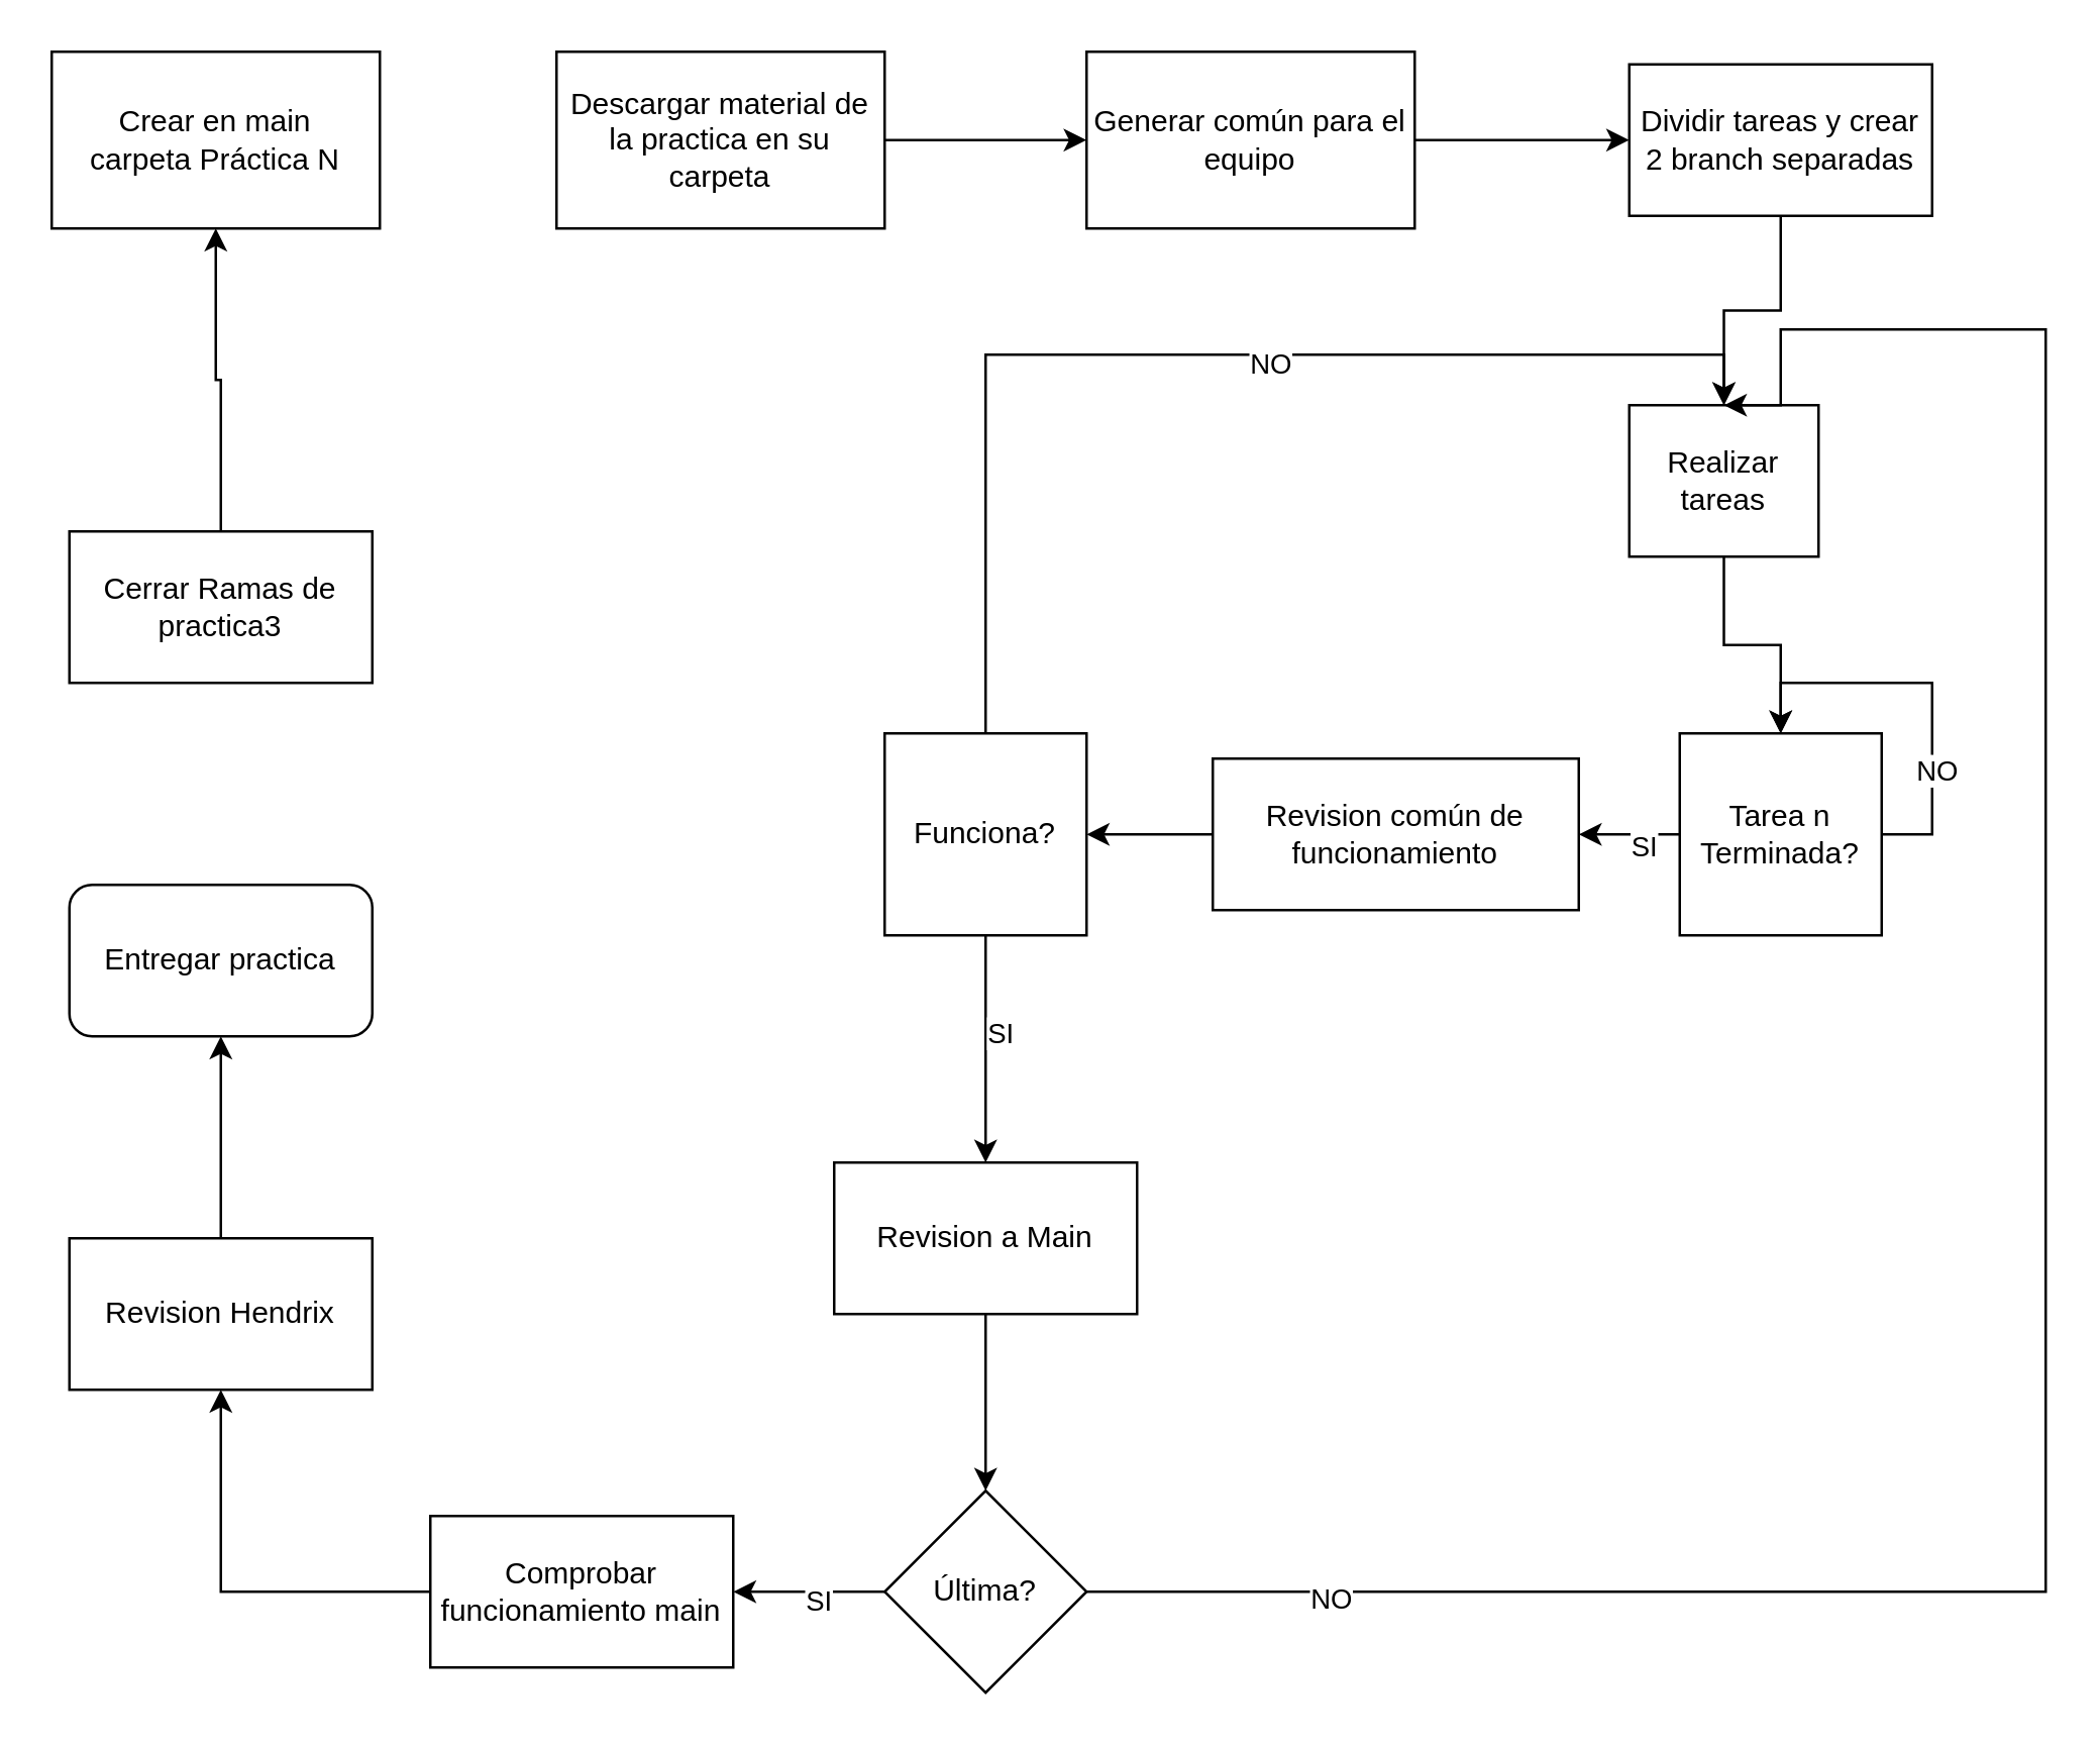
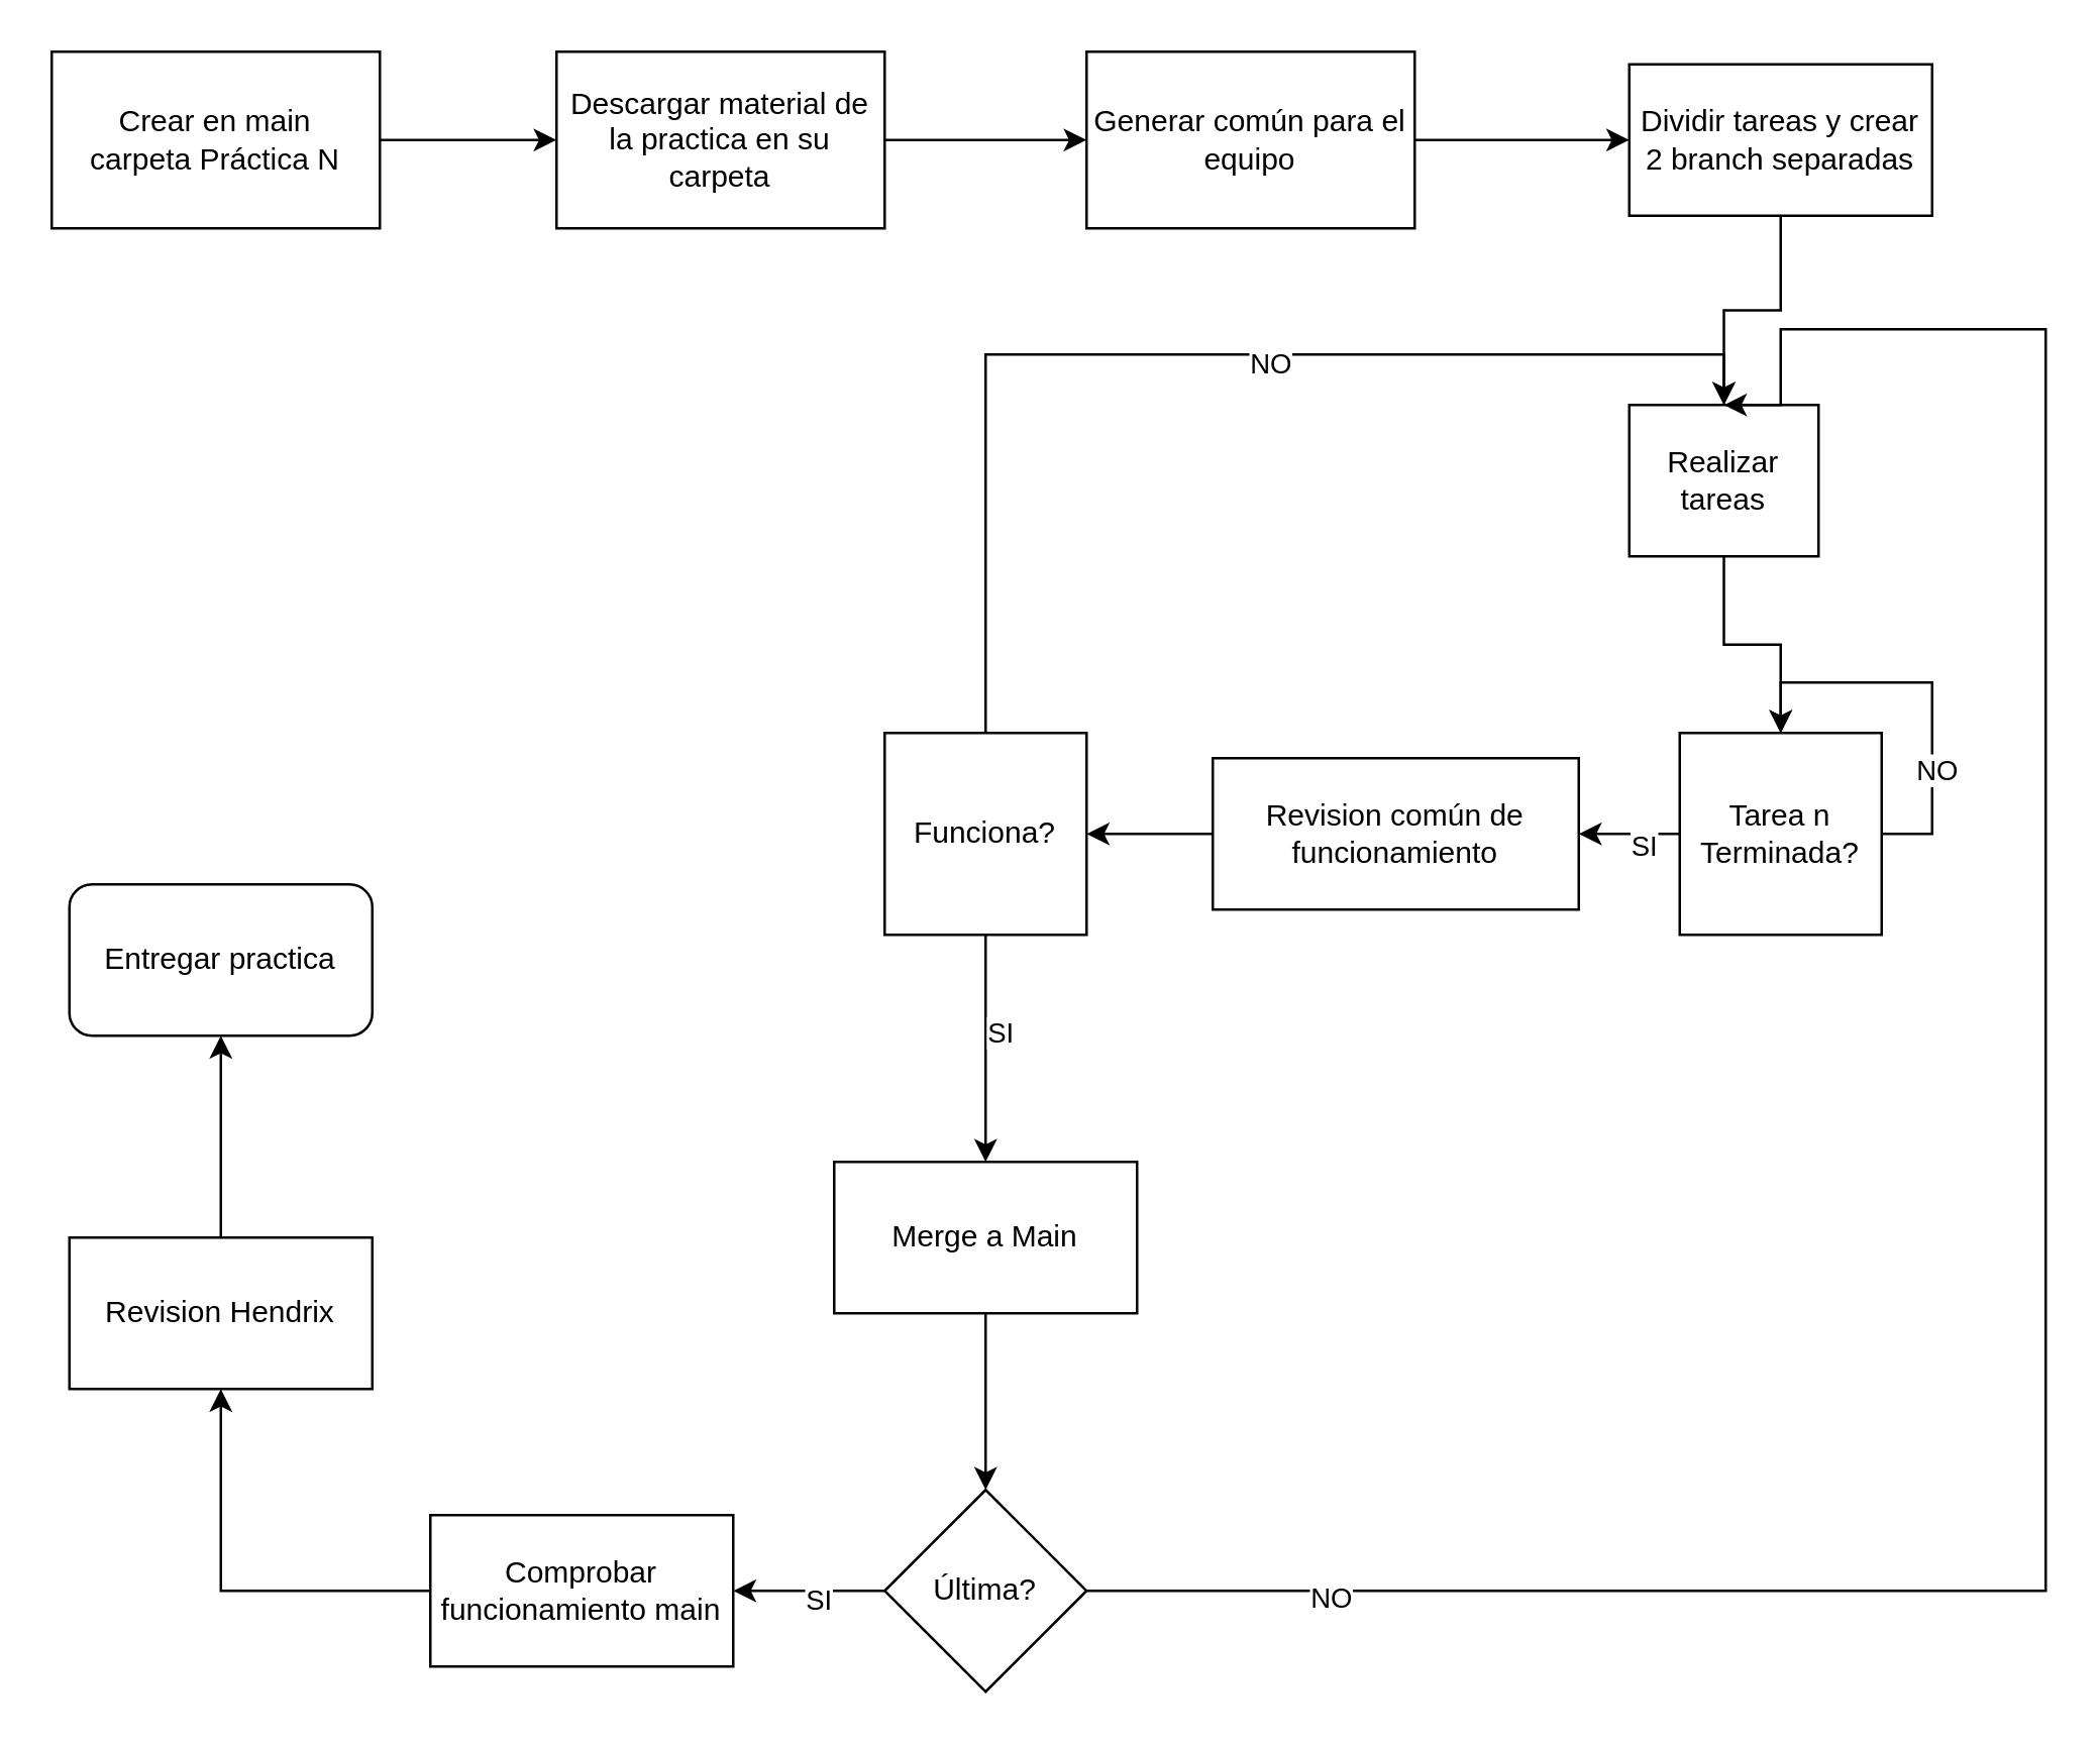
  <mxCell id="0" />
  <mxCell id="1" parent="0" />
+ <mxCell id="2" value="" style="edgeStyle=orthogonalEdgeStyle;rounded=0;orthogonalLoop=1;jettySize=auto;html=1;" parent="1" source="3" target="5" edge="1"><mxGeometry relative="1" as="geometry" /></mxCell>
  <mxCell id="3" value="&lt;div&gt;Crear en main&lt;/div&gt;&lt;div&gt;carpeta Práctica N&lt;br&gt;&lt;/div&gt;" style="rounded=0;whiteSpace=wrap;html=1;" parent="1" vertex="1"><mxGeometry x="20" y="20" width="130" height="70" as="geometry" /></mxCell>
  <mxCell id="4" value="" style="edgeStyle=orthogonalEdgeStyle;rounded=0;orthogonalLoop=1;jettySize=auto;html=1;" parent="1" source="5" target="7" edge="1"><mxGeometry relative="1" as="geometry" /></mxCell>
  <mxCell id="5" value="Descargar material de la practica en su carpeta " style="whiteSpace=wrap;html=1;rounded=0;" parent="1" vertex="1"><mxGeometry x="220" y="20" width="130" height="70" as="geometry" /></mxCell>
  <mxCell id="6" value="" style="edgeStyle=orthogonalEdgeStyle;rounded=0;orthogonalLoop=1;jettySize=auto;html=1;" parent="1" source="7" target="9" edge="1"><mxGeometry relative="1" as="geometry" /></mxCell>
  <mxCell id="7" value="Generar común para el equipo" style="whiteSpace=wrap;html=1;rounded=0;" parent="1" vertex="1"><mxGeometry x="430" y="20" width="130" height="70" as="geometry" /></mxCell>
  <mxCell id="8" value="" style="edgeStyle=orthogonalEdgeStyle;rounded=0;orthogonalLoop=1;jettySize=auto;html=1;" parent="1" source="9" target="11" edge="1"><mxGeometry relative="1" as="geometry" /></mxCell>
  <mxCell id="9" value="Dividir tareas y crear 2 branch separadas" style="whiteSpace=wrap;html=1;rounded=0;" parent="1" vertex="1"><mxGeometry x="645" y="25" width="120" height="60" as="geometry" /></mxCell>
  <mxCell id="10" value="" style="edgeStyle=orthogonalEdgeStyle;rounded=0;orthogonalLoop=1;jettySize=auto;html=1;" parent="1" source="11" target="14" edge="1"><mxGeometry relative="1" as="geometry" /></mxCell>
  <mxCell id="11" value="Realizar tareas" style="whiteSpace=wrap;html=1;rounded=0;" parent="1" vertex="1"><mxGeometry x="645" y="160" width="75" height="60" as="geometry" /></mxCell>
  <mxCell id="12" value="" style="edgeStyle=orthogonalEdgeStyle;rounded=0;orthogonalLoop=1;jettySize=auto;html=1;" parent="1" source="14" target="18" edge="1"><mxGeometry relative="1" as="geometry"><mxPoint x="605" y="330" as="targetPoint" /></mxGeometry></mxCell>
  <mxCell id="13" value="SI" style="edgeLabel;html=1;align=center;verticalAlign=middle;resizable=0;points=[];" parent="12" vertex="1" connectable="0"><mxGeometry x="-0.267" y="4" relative="1" as="geometry"><mxPoint as="offset" /></mxGeometry></mxCell>
  <mxCell id="14" value="&lt;div&gt;Tarea n&lt;/div&gt;&lt;div&gt;Terminada?&lt;br&gt;&lt;/div&gt;" style="whiteSpace=wrap;html=1;rounded=0;" parent="1" vertex="1"><mxGeometry x="665" y="290" width="80" height="80" as="geometry" /></mxCell>
  <mxCell id="15" style="edgeStyle=orthogonalEdgeStyle;rounded=0;orthogonalLoop=1;jettySize=auto;html=1;exitX=1;exitY=0.5;exitDx=0;exitDy=0;entryX=0.5;entryY=0;entryDx=0;entryDy=0;" parent="1" source="14" target="14" edge="1"><mxGeometry relative="1" as="geometry"><Array as="points"><mxPoint x="765" y="330" /><mxPoint x="765" y="270" /><mxPoint x="705" y="270" /></Array></mxGeometry></mxCell>
  <mxCell id="16" value="NO" style="edgeLabel;html=1;align=center;verticalAlign=middle;resizable=0;points=[];" parent="15" vertex="1" connectable="0"><mxGeometry x="-0.426" y="-1" relative="1" as="geometry"><mxPoint as="offset" /></mxGeometry></mxCell>
  <mxCell id="17" value="" style="edgeStyle=orthogonalEdgeStyle;rounded=0;orthogonalLoop=1;jettySize=auto;html=1;" parent="1" source="18" target="23" edge="1"><mxGeometry relative="1" as="geometry" /></mxCell>
  <mxCell id="18" value="Revision común de funcionamiento" style="whiteSpace=wrap;html=1;rounded=0;" parent="1" vertex="1"><mxGeometry x="480" y="300" width="145" height="60" as="geometry" /></mxCell>
  <mxCell id="19" style="edgeStyle=orthogonalEdgeStyle;rounded=0;orthogonalLoop=1;jettySize=auto;html=1;exitX=0.5;exitY=0;exitDx=0;exitDy=0;entryX=0.5;entryY=0;entryDx=0;entryDy=0;" parent="1" source="23" target="11" edge="1"><mxGeometry relative="1" as="geometry" /></mxCell>
  <mxCell id="20" value="NO" style="edgeLabel;html=1;align=center;verticalAlign=middle;resizable=0;points=[];" parent="19" vertex="1" connectable="0"><mxGeometry x="0.132" y="-3" relative="1" as="geometry"><mxPoint as="offset" /></mxGeometry></mxCell>
  <mxCell id="21" value="" style="edgeStyle=orthogonalEdgeStyle;rounded=0;orthogonalLoop=1;jettySize=auto;html=1;" parent="1" source="23" target="25" edge="1"><mxGeometry relative="1" as="geometry" /></mxCell>
  <mxCell id="22" value="SI" style="edgeLabel;html=1;align=center;verticalAlign=middle;resizable=0;points=[];" parent="21" vertex="1" connectable="0"><mxGeometry x="-0.148" y="5" relative="1" as="geometry"><mxPoint as="offset" /></mxGeometry></mxCell>
  <mxCell id="23" value="Funciona?" style="whiteSpace=wrap;html=1;rounded=0;" parent="1" vertex="1"><mxGeometry x="350" y="290" width="80" height="80" as="geometry" /></mxCell>
  <mxCell id="24" value="" style="edgeStyle=orthogonalEdgeStyle;rounded=0;orthogonalLoop=1;jettySize=auto;html=1;" edge="1" parent="1" source="25" target="30"><mxGeometry relative="1" as="geometry" /></mxCell>
- <mxCell id="25" value="Revision a Main" style="whiteSpace=wrap;html=1;rounded=0;" parent="1" vertex="1"><mxGeometry x="330" y="460" width="120" height="60" as="geometry" /></mxCell>
+ <mxCell id="25" value="Merge a Main" style="whiteSpace=wrap;html=1;rounded=0;" parent="1" vertex="1"><mxGeometry x="330" y="460" width="120" height="60" as="geometry" /></mxCell>
  <mxCell id="26" style="edgeStyle=orthogonalEdgeStyle;rounded=0;orthogonalLoop=1;jettySize=auto;html=1;entryX=0.5;entryY=0;entryDx=0;entryDy=0;exitX=1;exitY=0.5;exitDx=0;exitDy=0;" edge="1" parent="1" source="30" target="11"><mxGeometry relative="1" as="geometry"><Array as="points"><mxPoint x="810" y="630" /><mxPoint x="810" y="130" /><mxPoint x="705" y="130" /></Array></mxGeometry></mxCell>
  <mxCell id="27" value="NO" style="edgeLabel;html=1;align=center;verticalAlign=middle;resizable=0;points=[];" vertex="1" connectable="0" parent="26"><mxGeometry x="-0.815" y="-2" relative="1" as="geometry"><mxPoint as="offset" /></mxGeometry></mxCell>
  <mxCell id="28" value="" style="edgeStyle=orthogonalEdgeStyle;rounded=0;orthogonalLoop=1;jettySize=auto;html=1;" edge="1" parent="1" source="30" target="32"><mxGeometry relative="1" as="geometry" /></mxCell>
  <mxCell id="29" value="SI" style="edgeLabel;html=1;align=center;verticalAlign=middle;resizable=0;points=[];" vertex="1" connectable="0" parent="28"><mxGeometry x="-0.091" y="3" relative="1" as="geometry"><mxPoint as="offset" /></mxGeometry></mxCell>
  <mxCell id="30" value="Última?" style="rhombus;whiteSpace=wrap;html=1;rounded=0;" vertex="1" parent="1"><mxGeometry x="350" y="590" width="80" height="80" as="geometry" /></mxCell>
  <mxCell id="31" value="" style="edgeStyle=orthogonalEdgeStyle;rounded=0;orthogonalLoop=1;jettySize=auto;html=1;" edge="1" parent="1" source="32" target="34"><mxGeometry relative="1" as="geometry" /></mxCell>
  <mxCell id="32" value="Comprobar funcionamiento main" style="whiteSpace=wrap;html=1;rounded=0;" vertex="1" parent="1"><mxGeometry x="170" y="600" width="120" height="60" as="geometry" /></mxCell>
  <mxCell id="33" value="" style="edgeStyle=orthogonalEdgeStyle;rounded=0;orthogonalLoop=1;jettySize=auto;html=1;" edge="1" parent="1" source="34" target="35"><mxGeometry relative="1" as="geometry" /></mxCell>
  <mxCell id="34" value="Revision Hendrix" style="whiteSpace=wrap;html=1;rounded=0;" vertex="1" parent="1"><mxGeometry x="27" y="490" width="120" height="60" as="geometry" /></mxCell>
  <mxCell id="35" value="Entregar practica" style="whiteSpace=wrap;html=1;rounded=1;" vertex="1" parent="1"><mxGeometry x="27" y="350" width="120" height="60" as="geometry" /></mxCell>
- <mxCell id="36" style="edgeStyle=orthogonalEdgeStyle;rounded=0;orthogonalLoop=1;jettySize=auto;html=1;exitX=0.5;exitY=0;exitDx=0;exitDy=0;entryX=0.5;entryY=1;entryDx=0;entryDy=0;" edge="1" parent="1" source="37" target="3"><mxGeometry relative="1" as="geometry" /></mxCell>
- <mxCell id="37" value="Cerrar Ramas de practica3" style="whiteSpace=wrap;html=1;rounded=0;" vertex="1" parent="1"><mxGeometry x="27" y="210" width="120" height="60" as="geometry" /></mxCell>
